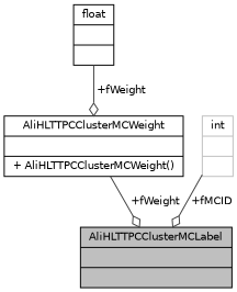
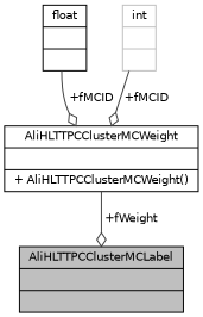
  digraph {
    node [color=black fontname=Helvetica fontsize=10 shape=record]
    edge [arrowhead=odiamond color=grey25 fontname=Helvetica fontsize=10 labelfontname=Helvetica labelfontsize=10 style=solid]
    n1 [fillcolor=grey75 fontcolor=black height=0.2 label="{AliHLTTPCClusterMCLabel\n||}" style=filled width=0.4]
    n2 [height=0.2 label="{AliHLTTPCClusterMCWeight\n||+ AliHLTTPCClusterMCWeight()\l}" width=0.4]
    n3 [height=0.2 label="{float\n||}" width=0.4]
    n4 [color=grey75 height=0.2 label="{int\n||}" width=0.4]
    n2 -> n1 [label=" +fWeight"]
-   n3 -> n2 [label=" +fWeight"]
-   n4 -> n1 [label=" +fMCID"]
+   n3 -> n2 [label=" +fMCID"]
+   n4 -> n2 [label=" +fMCID"]
  }
